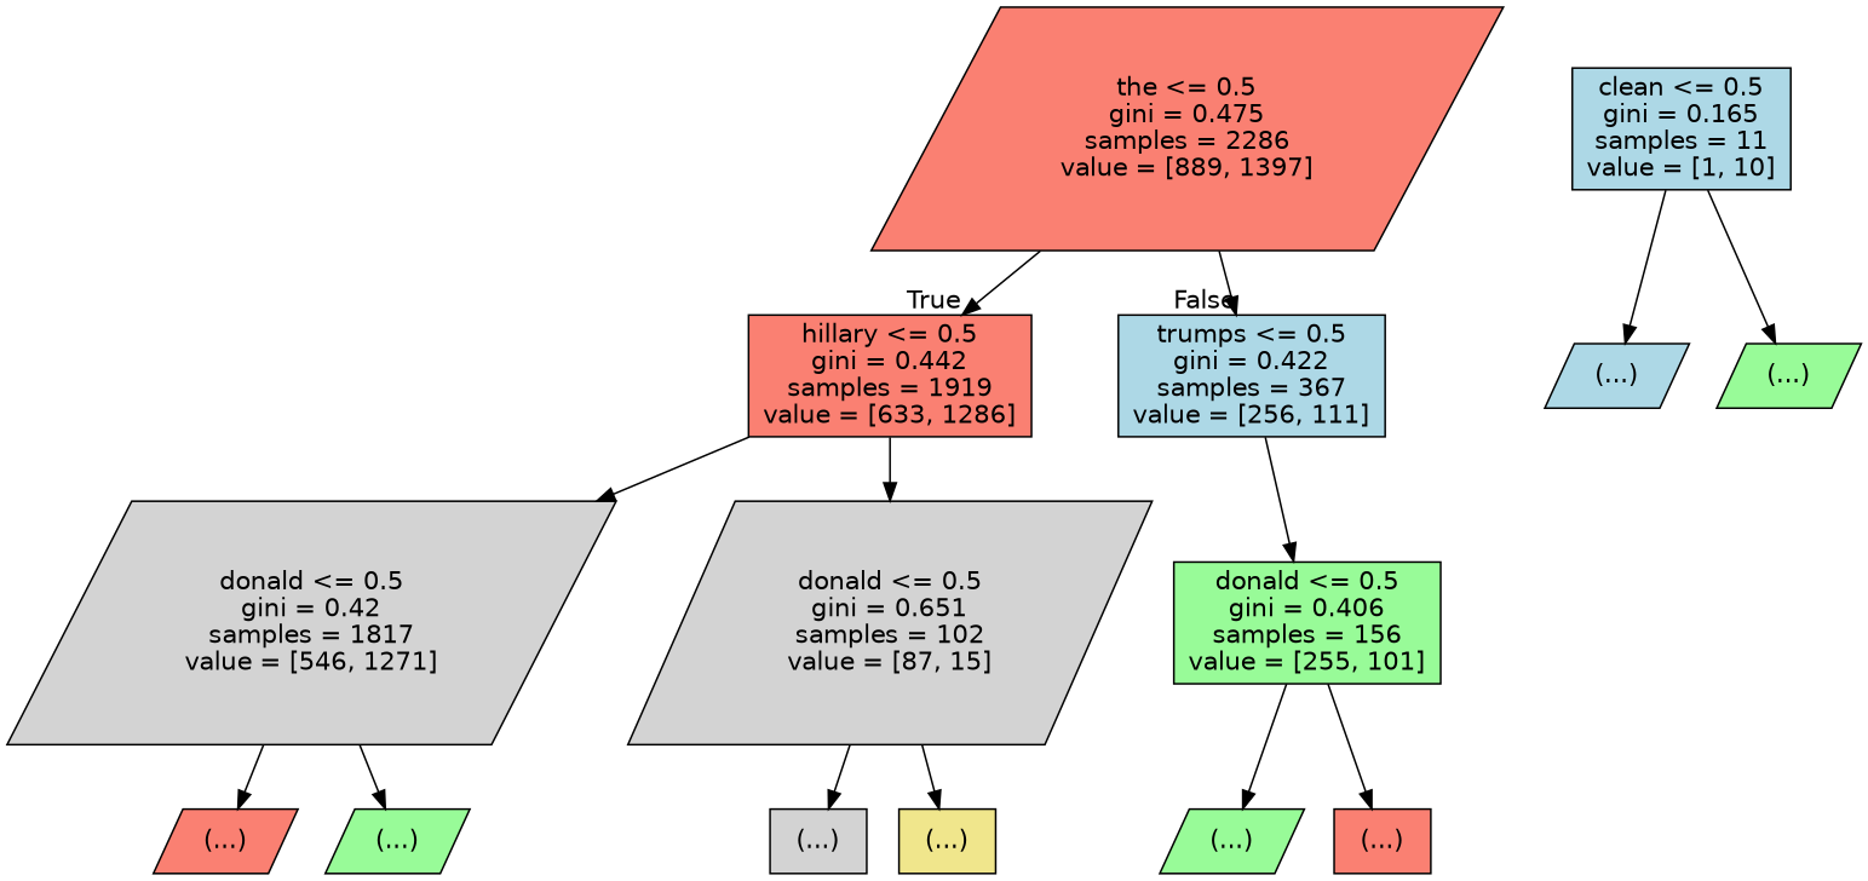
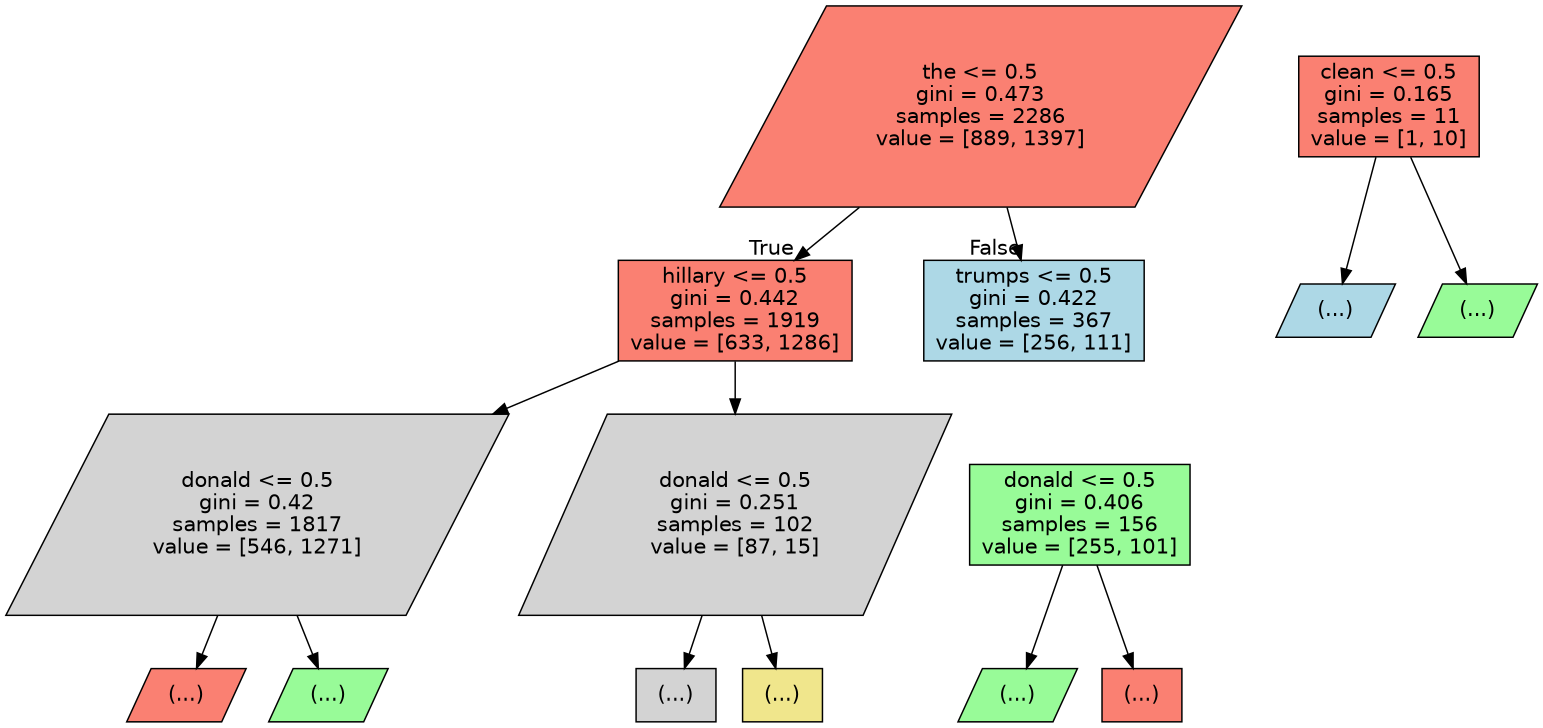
  digraph {
    node [color=black fillcolor=salmon fontname=helvetica shape=parallelogram style=filled]
    edge [fontname=helvetica]
-   n1 [label="the <= 0.5\ngini = 0.475\nsamples = 2286\nvalue = [889, 1397]"]
+   n1 [label="the <= 0.5\ngini = 0.473\nsamples = 2286\nvalue = [889, 1397]"]
    n2 [label="hillary <= 0.5\ngini = 0.442\nsamples = 1919\nvalue = [633, 1286]" shape=box]
    n3 [fillcolor=lightblue label="trumps <= 0.5\ngini = 0.422\nsamples = 367\nvalue = [256, 111]" shape=box]
    n4 [fillcolor=lightgrey label="donald <= 0.5\ngini = 0.42\nsamples = 1817\nvalue = [546, 1271]"]
-   n5 [fillcolor=lightgrey label="donald <= 0.5\ngini = 0.651\nsamples = 102\nvalue = [87, 15]"]
+   n5 [fillcolor=lightgrey label="donald <= 0.5\ngini = 0.251\nsamples = 102\nvalue = [87, 15]"]
    n6 [fillcolor=palegreen label="donald <= 0.5\ngini = 0.406\nsamples = 156\nvalue = [255, 101]" shape=box]
    n7 [label="(...)"]
    n8 [fillcolor=palegreen label="(...)"]
    n9 [fillcolor=lightgrey label="(...)" shape=box]
    n10 [fillcolor=khaki label="(...)" shape=box]
    n11 [fillcolor=palegreen label="(...)"]
    n12 [label="(...)" shape=box]
-   n13 [fillcolor=lightblue label="clean <= 0.5\ngini = 0.165\nsamples = 11\nvalue = [1, 10]" shape=box]
+   n13 [label="clean <= 0.5\ngini = 0.165\nsamples = 11\nvalue = [1, 10]" shape=box]
    n14 [fillcolor=lightblue label="(...)"]
    n15 [fillcolor=palegreen label="(...)"]
    n1 -> n2 [headlabel=True labelangle=45 labeldistance=2.5]
    n1 -> n3 [headlabel=False labelangle=-45 labeldistance=2.5]
    n2 -> n4
    n2 -> n5
-   n3 -> n6
    n4 -> n7
    n4 -> n8
    n5 -> n9
    n5 -> n10
    n6 -> n11
    n6 -> n12
    n13 -> n14
    n13 -> n15
  }
